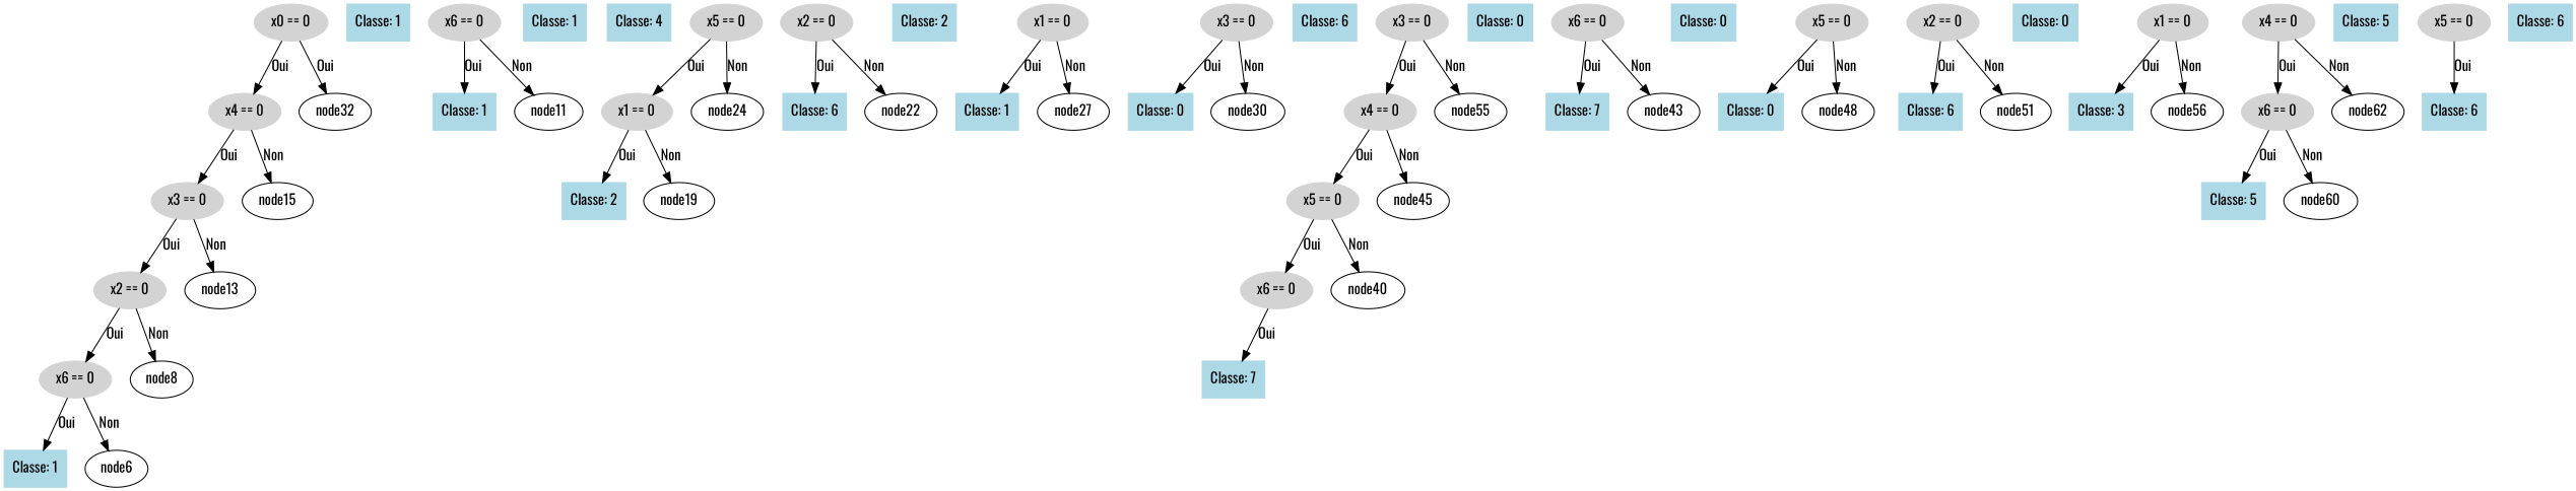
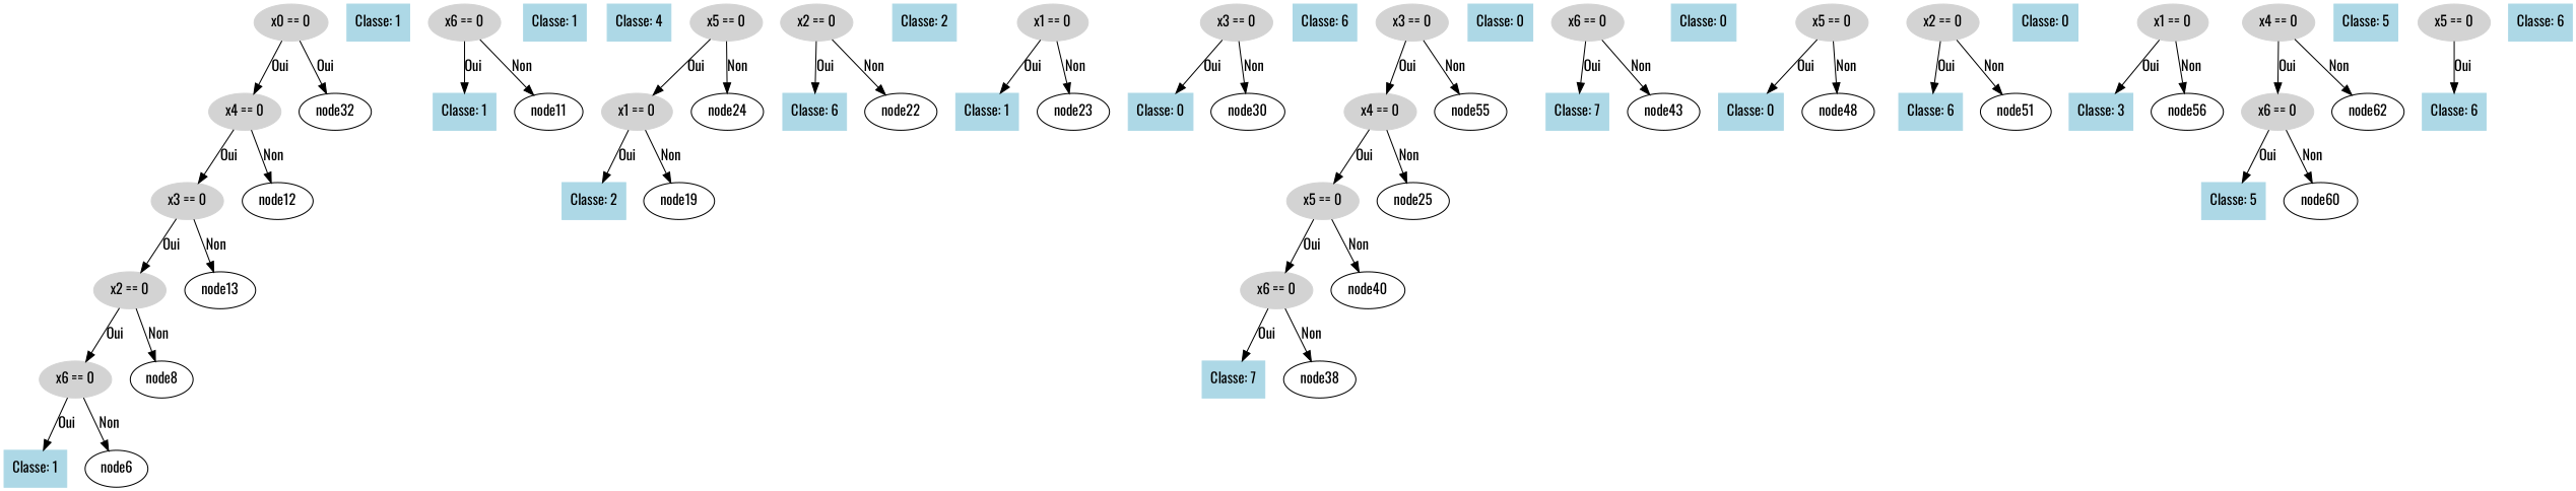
  digraph {
    fontname=Oswald
    node [color=lightblue fontname=Oswald shape=box style=filled]
    edge [fontname=Oswald]
    n1 [color=lightgray label="x0 == 0" shape=ellipse]
    n2 [color=lightgray label="x4 == 0" shape=ellipse]
    node32 [color="" shape="" style=""]
    n4 [color=lightgray label="x3 == 0" shape=ellipse]
-   node15 [color="" shape="" style=""]
+   node15 [label=node12 color="" shape="" style=""]
    n6 [color=lightgray label="x2 == 0" shape=ellipse]
    node13 [color="" shape="" style=""]
    n8 [color=lightgray label="x6 == 0" shape=ellipse]
    node8 [color="" shape="" style=""]
    n10 [label="Classe: 1"]
    node6 [color="" shape="" style=""]
    n12 [label="Classe: 1"]
    n13 [color=lightgray label="x6 == 0" shape=ellipse]
    n14 [label="Classe: 1"]
    node11 [color="" shape="" style=""]
    n16 [label="Classe: 1"]
    n17 [label="Classe: 4"]
    n18 [color=lightgray label="x5 == 0" shape=ellipse]
    n19 [color=lightgray label="x1 == 0" shape=ellipse]
    node24 [color="" shape="" style=""]
    n21 [label="Classe: 2"]
    node19 [color="" shape="" style=""]
    n23 [color=lightgray label="x2 == 0" shape=ellipse]
    n24 [label="Classe: 6"]
    node22 [color="" shape="" style=""]
    n26 [label="Classe: 2"]
    n27 [color=lightgray label="x1 == 0" shape=ellipse]
    n28 [label="Classe: 1"]
-   node27 [color="" shape="" style=""]
+   node27 [label=node23 color="" shape="" style=""]
    n30 [color=lightgray label="x3 == 0" shape=ellipse]
    n31 [label="Classe: 0"]
    node30 [color="" shape="" style=""]
    n33 [label="Classe: 6"]
    n34 [color=lightgray label="x3 == 0" shape=ellipse]
    n35 [color=lightgray label="x4 == 0" shape=ellipse]
    n36 [label=node55 color="" shape="" style=""]
    n37 [color=lightgray label="x5 == 0" shape=ellipse]
-   node45 [color="" shape="" style=""]
+   node45 [label=node25 color="" shape="" style=""]
    n39 [color=lightgray label="x6 == 0" shape=ellipse]
    node40 [color="" shape="" style=""]
    n41 [label="Classe: 7"]
+   node38 [color="" shape="" style=""]
    n43 [label="Classe: 0"]
    n44 [color=lightgray label="x6 == 0" shape=ellipse]
    n45 [label="Classe: 7"]
    node43 [color="" shape="" style=""]
    n47 [label="Classe: 0"]
    n48 [color=lightgray label="x5 == 0" shape=ellipse]
    n49 [label="Classe: 0"]
    node48 [color="" shape="" style=""]
    n51 [color=lightgray label="x2 == 0" shape=ellipse]
    n52 [label="Classe: 6"]
    node51 [color="" shape="" style=""]
    n54 [label="Classe: 0"]
    n55 [color=lightgray label="x1 == 0" shape=ellipse]
    n56 [label="Classe: 3"]
    node56 [color="" shape="" style=""]
    n58 [color=lightgray label="x4 == 0" shape=ellipse]
    n59 [color=lightgray label="x6 == 0" shape=ellipse]
    node62 [color="" shape="" style=""]
    n61 [label="Classe: 5"]
    node60 [color="" shape="" style=""]
    n63 [label="Classe: 5"]
    n64 [color=lightgray label="x5 == 0" shape=ellipse]
    n65 [label="Classe: 6"]
    n66 [label="Classe: 6"]
    n1 -> n2 [label=Oui]
    n1 -> node32 [label=Oui]
    n2 -> n4 [label=Oui]
    n2 -> node15 [label=Non]
    n4 -> n6 [label=Oui]
    n4 -> node13 [label=Non]
    n6 -> n8 [label=Oui]
    n6 -> node8 [label=Non]
    n8 -> n10 [label=Oui]
    n8 -> node6 [label=Non]
    n13 -> n14 [label=Oui]
    n13 -> node11 [label=Non]
    n18 -> n19 [label=Oui]
    n18 -> node24 [label=Non]
    n19 -> n21 [label=Oui]
    n19 -> node19 [label=Non]
    n23 -> n24 [label=Oui]
    n23 -> node22 [label=Non]
    n27 -> n28 [label=Oui]
    n27 -> node27 [label=Non]
    n30 -> n31 [label=Oui]
    n30 -> node30 [label=Non]
    n34 -> n35 [label=Oui]
    n34 -> n36 [label=Non]
    n35 -> n37 [label=Oui]
    n35 -> node45 [label=Non]
    n37 -> n39 [label=Oui]
    n37 -> node40 [label=Non]
    n39 -> n41 [label=Oui]
+   n39 -> node38 [label=Non]
    n44 -> n45 [label=Oui]
    n44 -> node43 [label=Non]
    n48 -> n49 [label=Oui]
    n48 -> node48 [label=Non]
    n51 -> n52 [label=Oui]
    n51 -> node51 [label=Non]
    n55 -> n56 [label=Oui]
    n55 -> node56 [label=Non]
    n58 -> n59 [label=Oui]
    n58 -> node62 [label=Non]
    n59 -> n61 [label=Oui]
    n59 -> node60 [label=Non]
    n64 -> n65 [label=Oui]
  }
